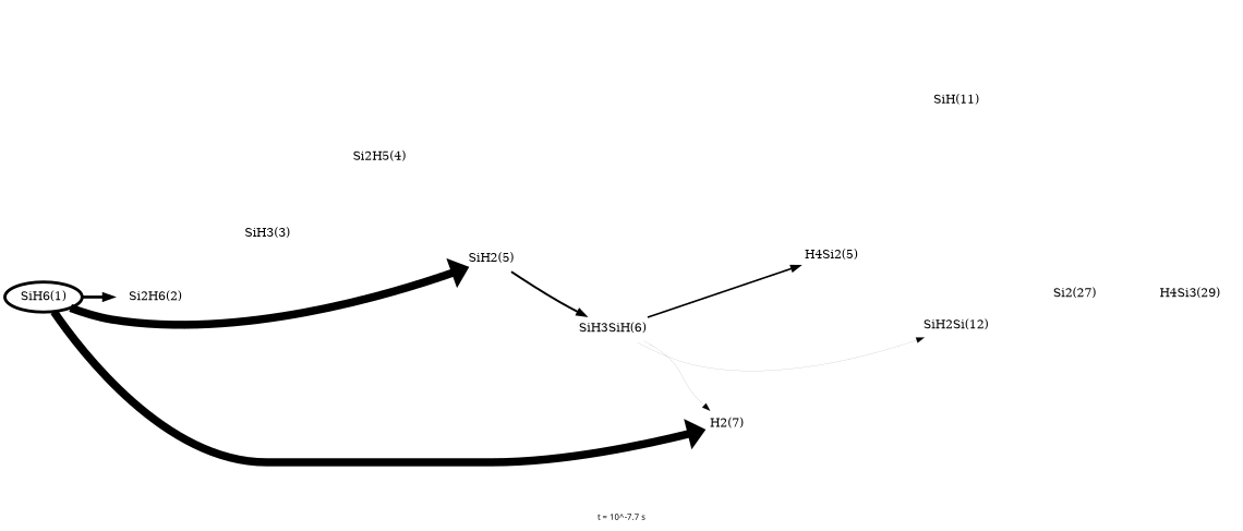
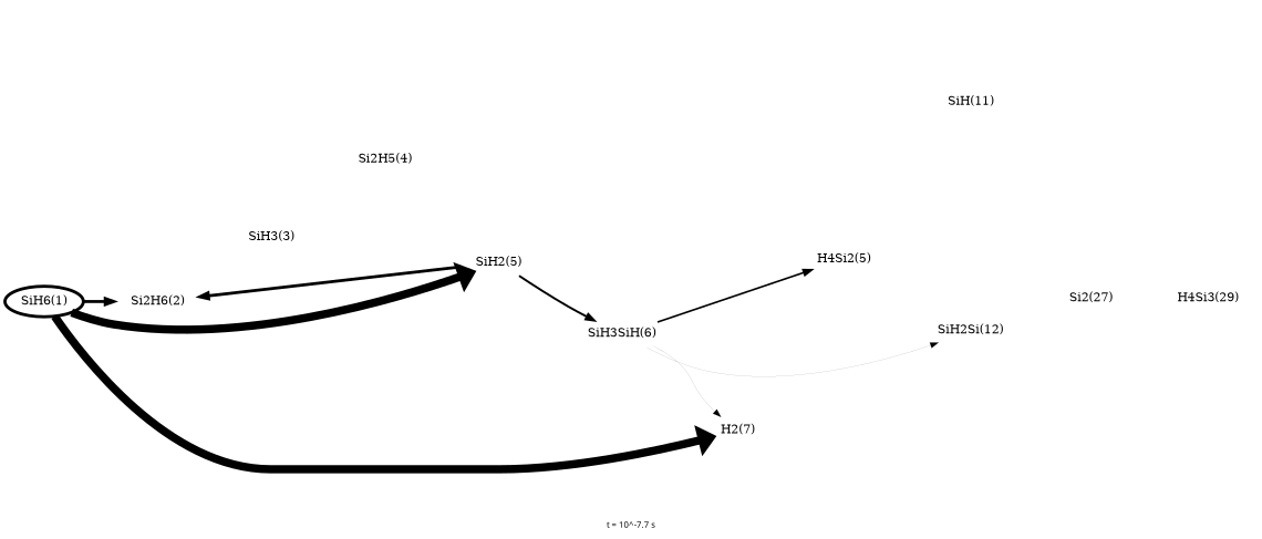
  digraph {
    fontname=sans
    fontsize=10
    label="t = 10^-7.7 s"
    rankdir=LR
    node [penwidth=0.0]
    edge [dir=none penwidth=0.0]
    n1 [height=0.5 label="SiH6(1)" penwidth=3.674 width=1.0723]
    "H2(7)" [height=0.5 width=0.86741]
    "SiH2(5)" [height=0.5 width=1.0723]
    "Si2H6(2)" [height=0.5 width=1.1951]
    "SiH3SiH(6)" [height=0.5 width=1.4583]
    n6 [height=0.5 label="H4Si2(5)" width=1.1951]
    "SiH3(3)" [height=0.5 width=1.0723]
    "SiH(11)" [height=0.5 width=1.0694]
    "Si2H5(4)" [height=0.5 width=1.1951]
    "H4Si3(29)" [height=0.5 width=1.3194]
    "SiH2Si(12)" [height=0.5 width=1.4028]
    "Si2(27)" [height=0.5 width=1.0177]
    n1 -> "H2(7)" [dir=forward penwidth=9.675]
    n1 -> "SiH2(5)" [dir=forward penwidth=9.674]
    n1 -> "Si2H6(2)" [dir=forward penwidth=3.601]
    n1 -> "SiH3SiH(6)"
    n1 -> n6
    n1 -> "SiH3(3)"
    n1 -> "SiH(11)"
    n1 -> "Si2H5(4)"
    n1 -> "H4Si3(29)"
    "H2(7)" -> n6
    "H2(7)" -> "SiH2Si(12)"
    "SiH2(5)" -> "H2(7)"
    "SiH2(5)" -> "SiH3SiH(6)" [dir=forward penwidth=2.483]
    "SiH2(5)" -> n6
    "SiH2(5)" -> "SiH(11)"
    "SiH2(5)" -> "H4Si3(29)"
    "SiH2(5)" -> "SiH2Si(12)"
    "Si2H6(2)" -> "H2(7)"
+   "Si2H6(2)" -> "SiH2(5)" [dir=back penwidth=3.601]
    "Si2H6(2)" -> "SiH3SiH(6)"
    "Si2H6(2)" -> "SiH3(3)"
    "Si2H6(2)" -> "Si2H5(4)"
    "SiH3SiH(6)" -> "H2(7)" [dir=forward penwidth=0.091]
    "SiH3SiH(6)" -> n6 [dir=forward penwidth=2.104]
    "SiH3SiH(6)" -> "SiH(11)"
    "SiH3SiH(6)" -> "SiH2Si(12)" [dir=forward penwidth=0.091]
    n6 -> "SiH(11)"
    n6 -> "H4Si3(29)"
    n6 -> "SiH2Si(12)"
    "SiH3(3)" -> "H2(7)"
    "SiH3(3)" -> "SiH2(5)"
    "SiH3(3)" -> n6
    "SiH3(3)" -> "SiH(11)"
    "SiH3(3)" -> "Si2H5(4)"
    "Si2H5(4)" -> "SiH2(5)"
    "Si2H5(4)" -> "SiH(11)"
    "Si2H5(4)" -> "SiH2Si(12)"
    "SiH2Si(12)" -> "H4Si3(29)"
    "SiH2Si(12)" -> "Si2(27)"
    "Si2(27)" -> "H4Si3(29)"
  }
